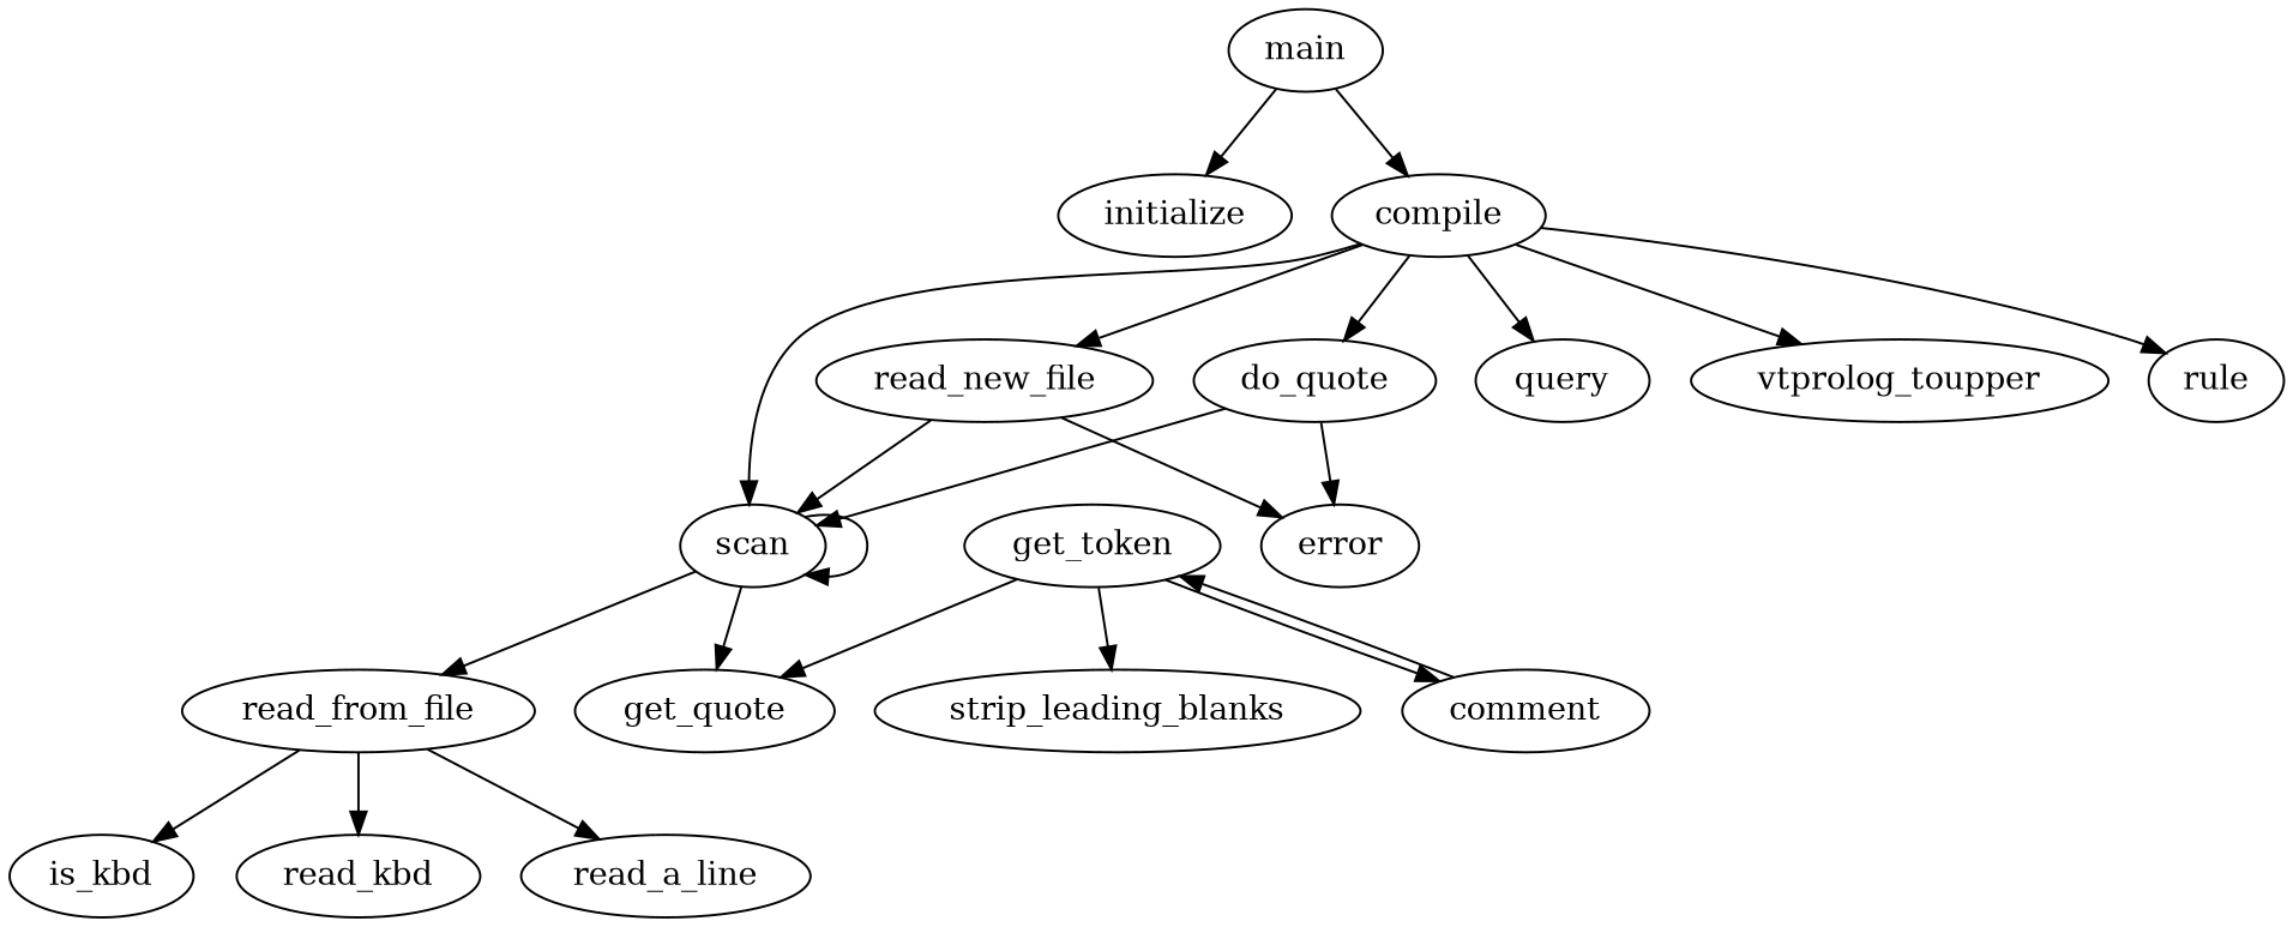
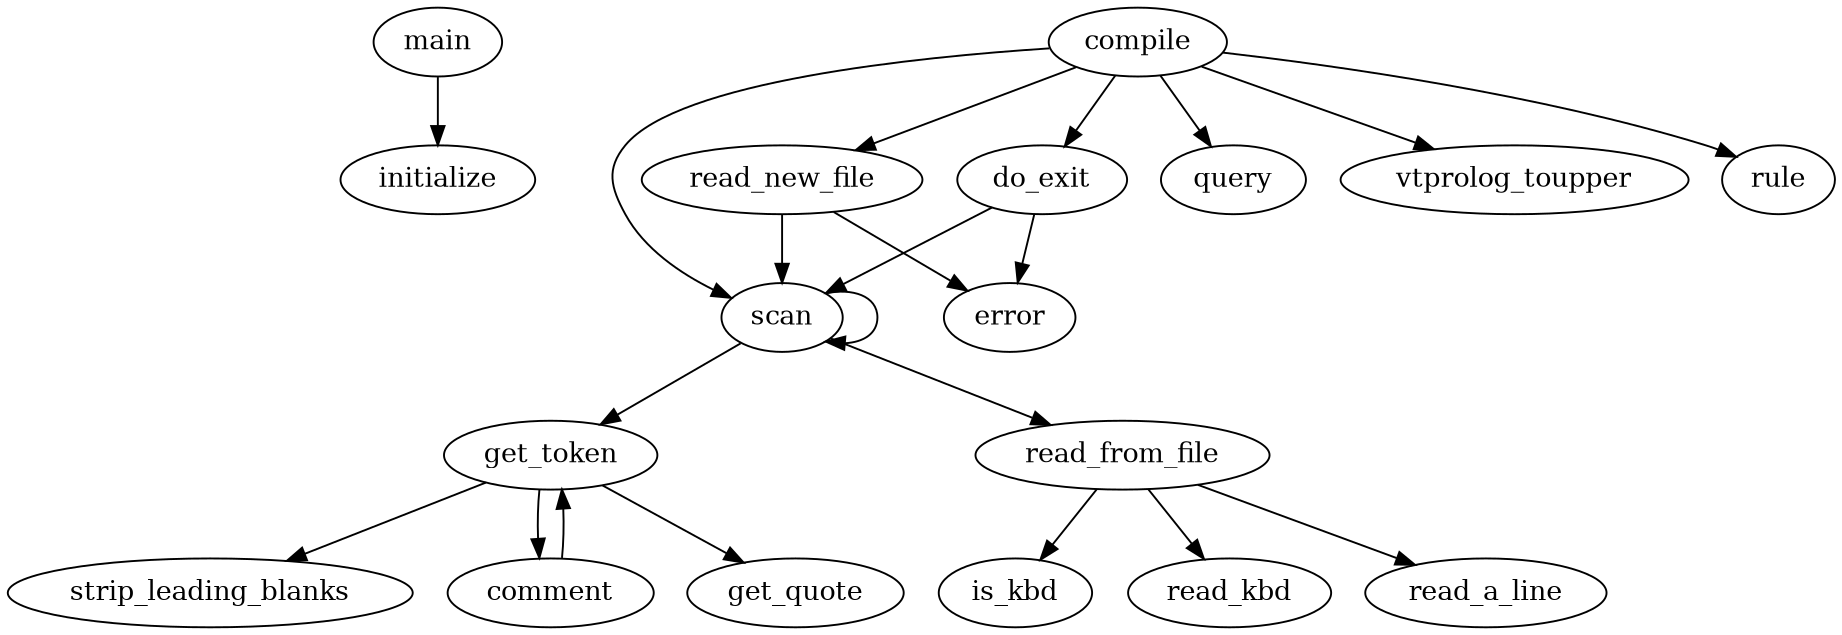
  digraph {
    main
    initialize
    compile
    scan
    query
    read_new_file
    vtprolog_toupper
-   do_exit [label=do_quote]
+   do_exit
    rule
    get_token
    read_from_file
    error
    strip_leading_blanks
    comment
    get_quote
    n16 [label=is_kbd]
    read_kbd
    read_a_line
    main -> initialize
-   main -> compile
    compile -> scan
    compile -> query
    compile -> read_new_file
    compile -> vtprolog_toupper
    compile -> do_exit
    compile -> rule
    scan -> scan
-   scan -> get_quote
+   scan -> get_token
    scan -> read_from_file
    read_new_file -> scan
    read_new_file -> error
    do_exit -> scan
    do_exit -> error
    get_token -> strip_leading_blanks
    get_token -> comment
    get_token -> get_quote
    read_from_file -> n16
    read_from_file -> read_kbd
    read_from_file -> read_a_line
    comment -> get_token
  }
